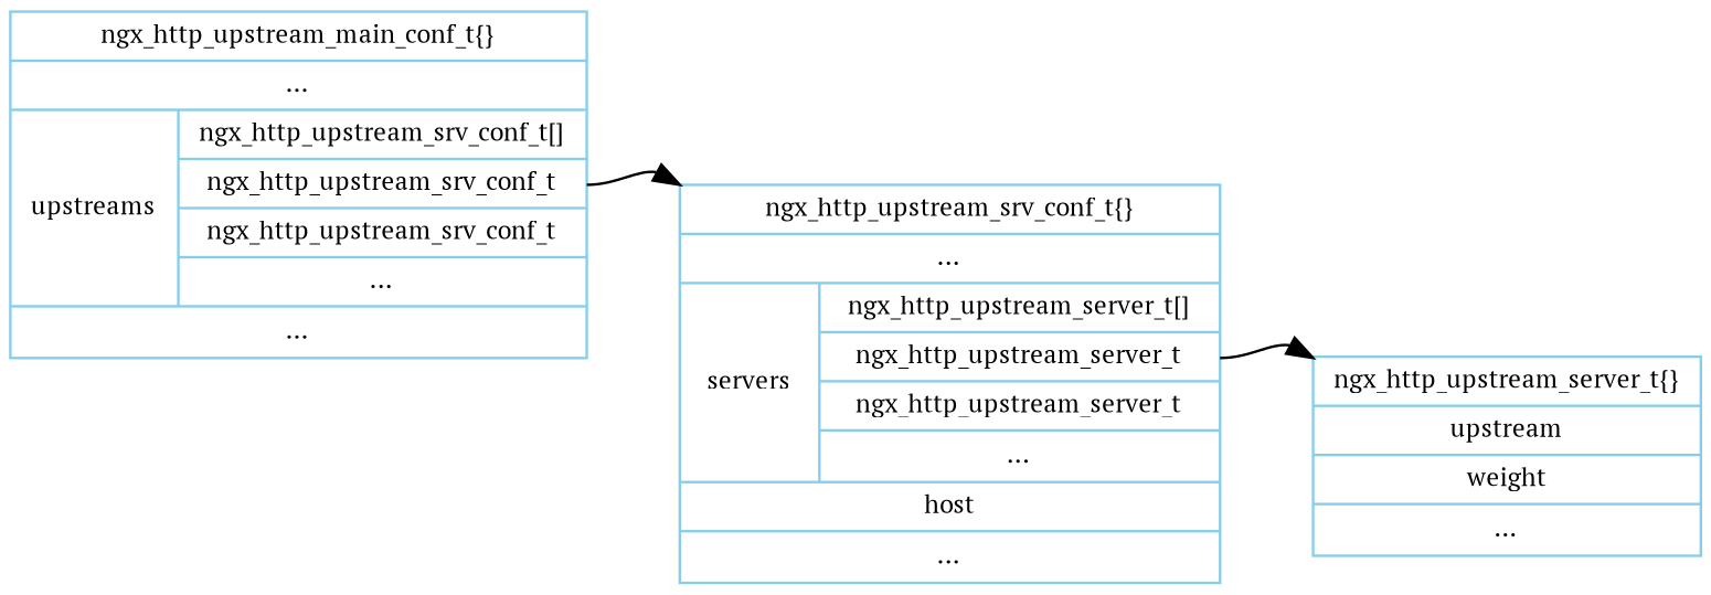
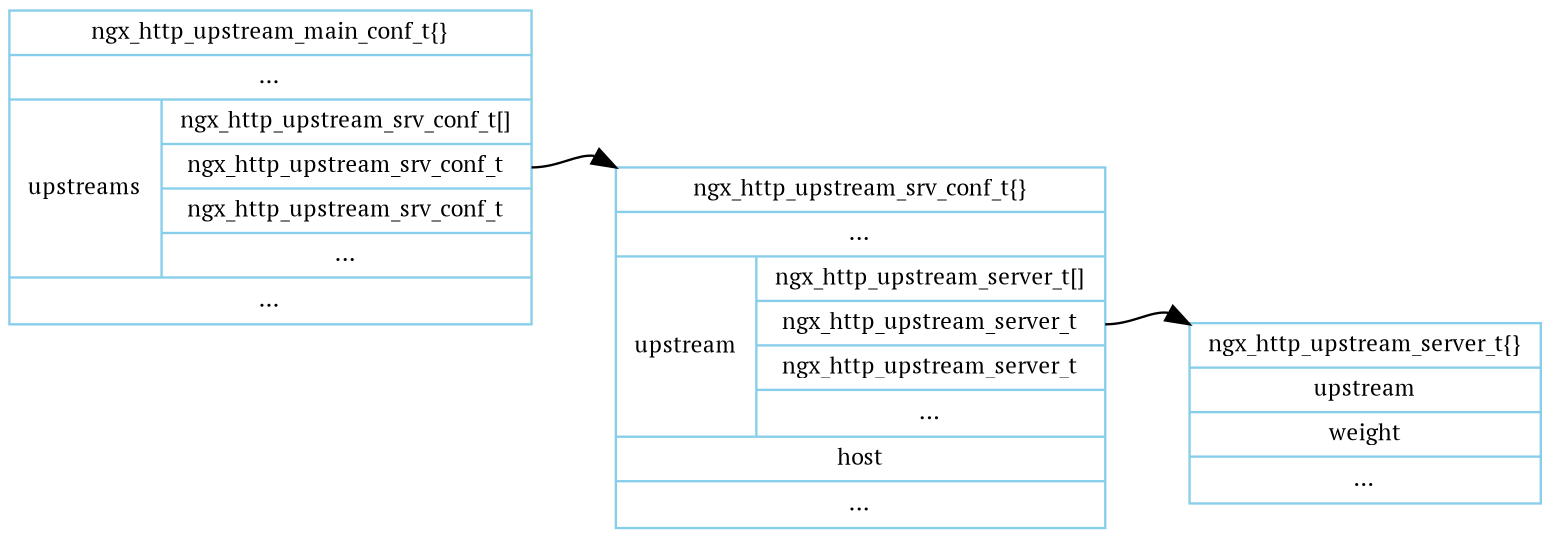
  digraph {
    fontname="PT Serif"
    rankdir=LR
    node [color=skyblue fontname="PT Serif" fontsize=10 shape=record]
    edge [color=black fontname="PT Serif" fontsize=10 headport="head:nw" tailport=n1]
    n1 [label="<head>ngx_http_upstream_main_conf_t\{\}|...|{<upstreams>upstreams|{ngx_http_upstream_srv_conf_t\[\]|<n1>ngx_http_upstream_srv_conf_t|<n2>ngx_http_upstream_srv_conf_t|...}}|..."]
-   n2 [label="<head>ngx_http_upstream_srv_conf_t\{\}|...|{servers|{ngx_http_upstream_server_t\[\]|<n1>ngx_http_upstream_server_t|<n2>ngx_http_upstream_server_t|...}}|host|..."]
+   n2 [label="<head>ngx_http_upstream_srv_conf_t\{\}|...|{upstream|{ngx_http_upstream_server_t\[\]|<n1>ngx_http_upstream_server_t|<n2>ngx_http_upstream_server_t|...}}|host|..."]
    n3 [label="<head>ngx_http_upstream_server_t\{\}|upstream|weight|..."]
    n1 -> n2
    n2 -> n3
  }
